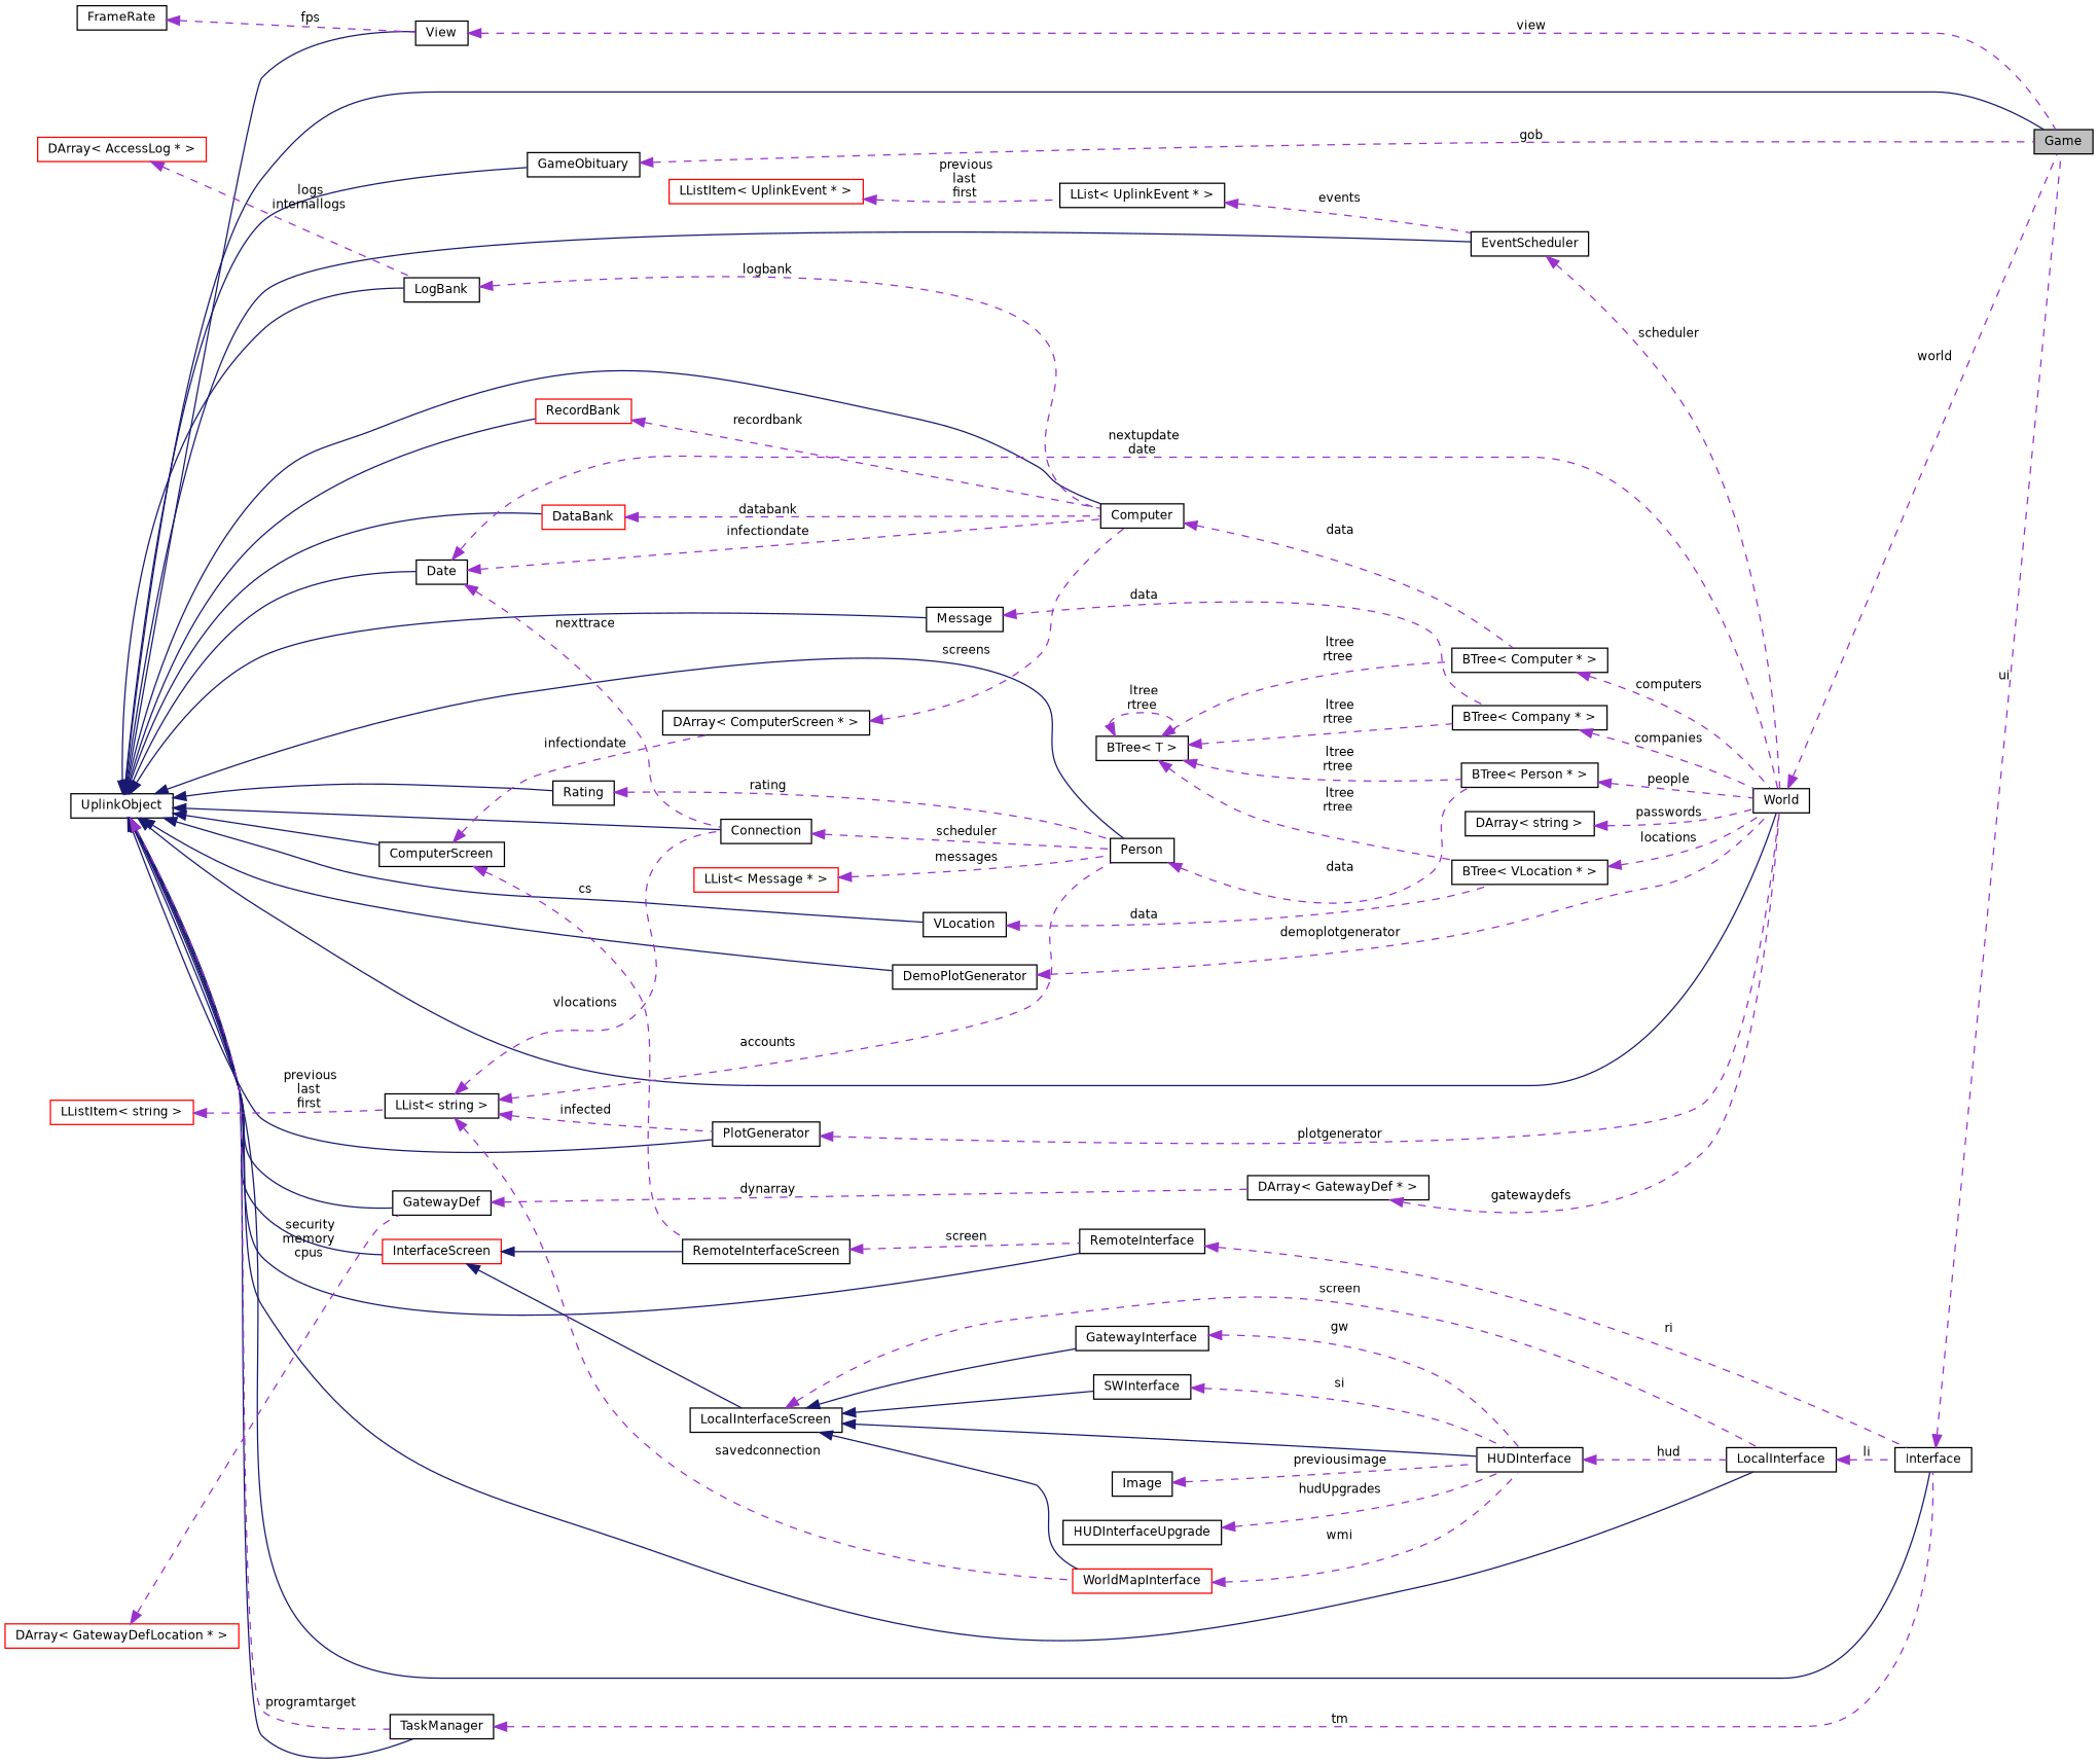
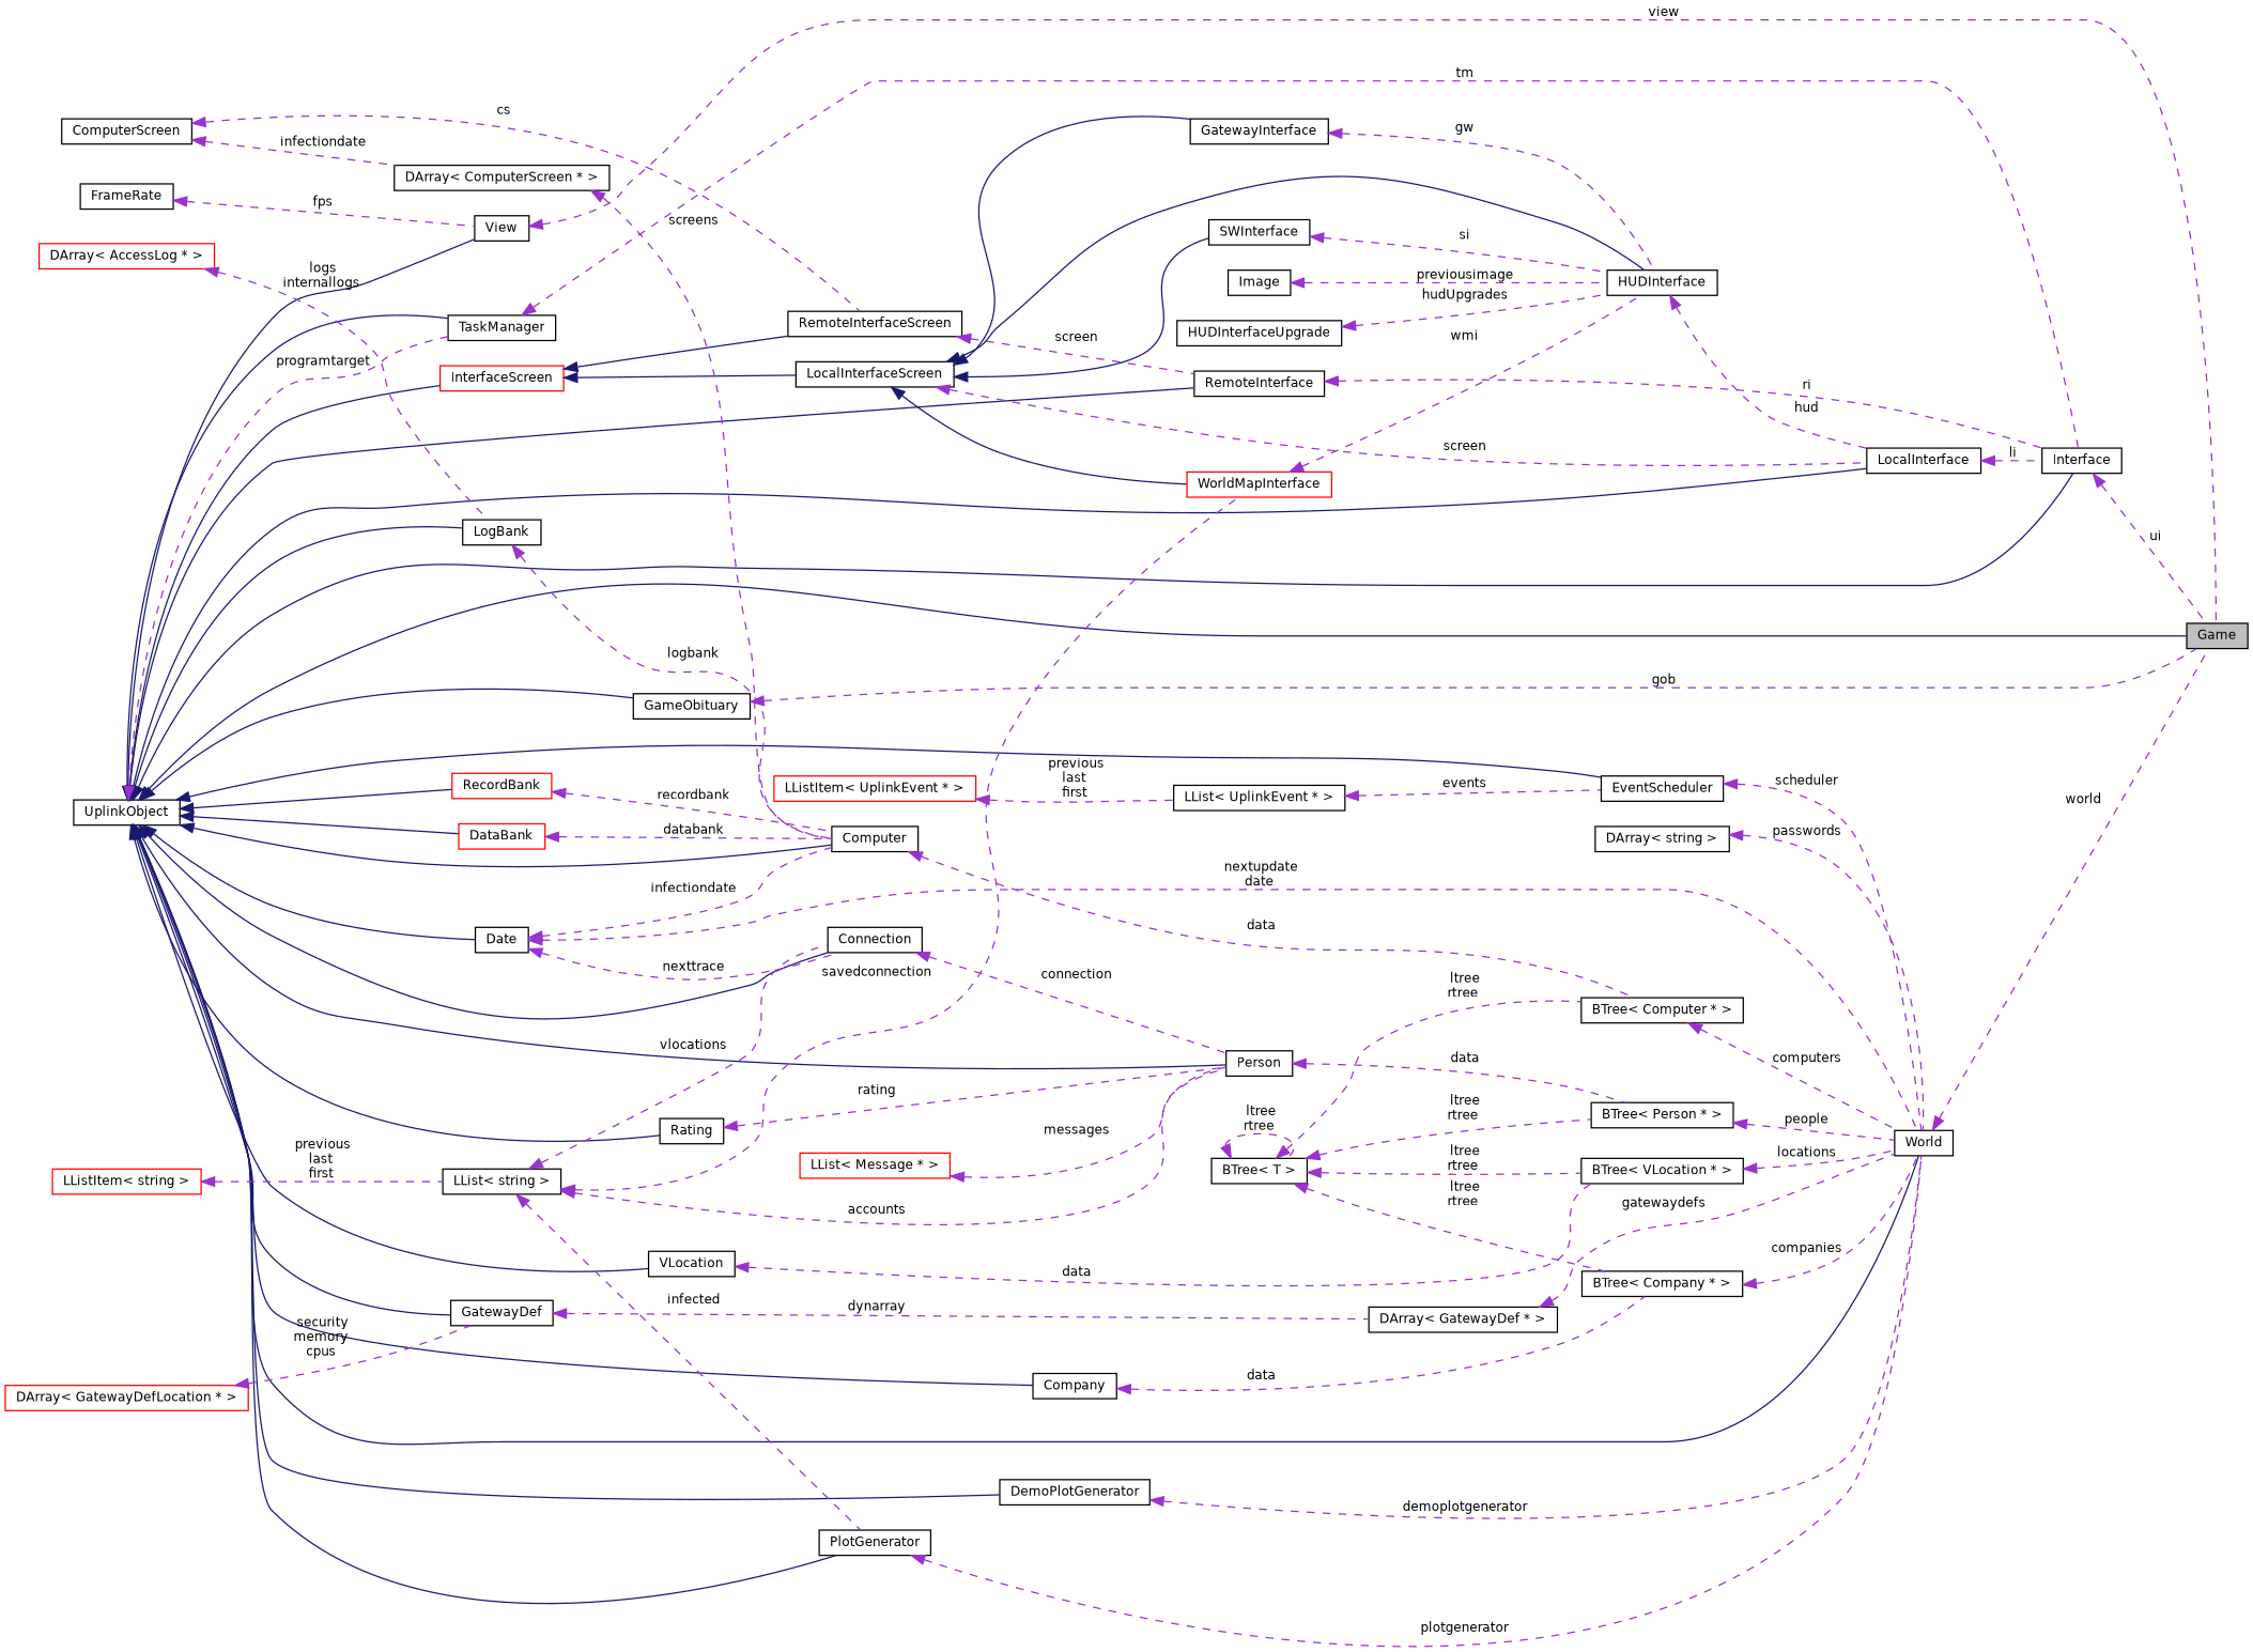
  digraph {
    rankdir=LR
    node [color=black fillcolor=white fontname=Helvetica fontsize=10 shape=record style=filled]
    edge [color=darkorchid3 dir=back fontname=Helvetica fontsize=10 labelfontname=Helvetica labelfontsize=10 style=dashed]
    n1 [fillcolor=grey75 fontcolor=black height=0.2 label=Game width=0.4]
    n2 [height=0.2 label=UplinkObject width=0.4]
    n3 [height=0.2 label=View width=0.4]
    n4 [height=0.2 label=GameObituary width=0.4]
    n5 [height=0.2 label=World width=0.4]
    n6 [height=0.2 label=Computer width=0.4]
    n7 [height=0.2 label=LogBank width=0.4]
    n8 [color=red height=0.2 label=RecordBank width=0.4]
    n9 [color=red height=0.2 label=DataBank width=0.4]
    n10 [height=0.2 label=ComputerScreen width=0.4]
    n11 [height=0.2 label=Date width=0.4]
    n12 [height=0.2 label=PlotGenerator width=0.4]
-   n13 [height=0.2 label=Message width=0.4]
+   n13 [height=0.2 label=Company width=0.4]
    n14 [height=0.2 label=VLocation width=0.4]
    n15 [height=0.2 label=Person width=0.4]
    n16 [height=0.2 label=Rating width=0.4]
    n17 [height=0.2 label=Connection width=0.4]
    n18 [height=0.2 label=EventScheduler width=0.4]
    n19 [height=0.2 label=DemoPlotGenerator width=0.4]
    n20 [height=0.2 label=GatewayDef width=0.4]
    n21 [height=0.2 label=Interface width=0.4]
    n22 [height=0.2 label=LocalInterface width=0.4]
    n23 [color=red height=0.2 label=InterfaceScreen width=0.4]
    n24 [height=0.2 label=RemoteInterface width=0.4]
    n25 [height=0.2 label=TaskManager width=0.4]
    n26 [height=0.2 label="BTree\< Computer * \>" width=0.4]
    n27 [height=0.2 label="DArray\< ComputerScreen * \>" width=0.4]
    n28 [height=0.2 label=RemoteInterfaceScreen width=0.4]
    n29 [height=0.2 label="BTree\< Company * \>" width=0.4]
    n30 [height=0.2 label="BTree\< VLocation * \>" width=0.4]
    n31 [height=0.2 label="BTree\< Person * \>" width=0.4]
    n32 [height=0.2 label="DArray\< GatewayDef * \>" width=0.4]
    n33 [height=0.2 label=LocalInterfaceScreen width=0.4]
    n34 [height=0.2 label=FrameRate width=0.4]
    n35 [color=red height=0.2 label="DArray\< AccessLog * \>" width=0.4]
    n36 [height=0.2 label="BTree\< T \>" width=0.4]
    n37 [height=0.2 label="LList\< string \>" width=0.4]
    n38 [color=red height=0.2 label=WorldMapInterface width=0.4]
    n39 [height=0.2 label=HUDInterface width=0.4]
    n40 [color=red height=0.2 label="LListItem\< string \>" width=0.4]
    n41 [color=red height=0.2 label="LList\< Message * \>" width=0.4]
    n42 [height=0.2 label="DArray\< string \>" width=0.4]
    n43 [height=0.2 label="LList\< UplinkEvent * \>" width=0.4]
    n44 [color=red height=0.2 label="LListItem\< UplinkEvent * \>" width=0.4]
    n45 [color=red height=0.2 label="DArray\< GatewayDefLocation * \>" width=0.4]
    n46 [height=0.2 label=SWInterface width=0.4]
    n47 [height=0.2 label=GatewayInterface width=0.4]
    n48 [height=0.2 label=HUDInterfaceUpgrade width=0.4]
    n49 [height=0.2 label=Image width=0.4]
    n2 -> n1 [color=midnightblue style=solid]
    n2 -> n3 [color=midnightblue style=solid]
    n2 -> n4 [color=midnightblue style=solid]
    n2 -> n5 [color=midnightblue style=solid]
    n2 -> n6 [color=midnightblue style=solid]
    n2 -> n7 [color=midnightblue style=solid]
    n2 -> n8 [color=midnightblue style=solid]
    n2 -> n9 [color=midnightblue style=solid]
-   n2 -> n10 [color=midnightblue style=solid]
    n2 -> n11 [color=midnightblue style=solid]
    n2 -> n12 [color=midnightblue style=solid]
    n2 -> n13 [color=midnightblue style=solid]
    n2 -> n14 [color=midnightblue style=solid]
    n2 -> n15 [color=midnightblue style=solid]
    n2 -> n16 [color=midnightblue style=solid]
    n2 -> n17 [color=midnightblue style=solid]
    n2 -> n18 [color=midnightblue style=solid]
    n2 -> n19 [color=midnightblue style=solid]
    n2 -> n20 [color=midnightblue style=solid]
    n2 -> n21 [color=midnightblue style=solid]
    n2 -> n22 [color=midnightblue style=solid]
    n2 -> n23 [color=midnightblue style=solid]
    n2 -> n24 [color=midnightblue style=solid]
    n2 -> n25 [color=midnightblue style=solid]
    n2 -> n25 [label=" programtarget"]
    n3 -> n1 [label=" view"]
    n4 -> n1 [label=" gob"]
    n5 -> n1 [label=" world"]
    n6 -> n26 [label=" data"]
    n7 -> n6 [label=" logbank"]
    n8 -> n6 [label=" recordbank"]
    n9 -> n6 [label=" databank"]
    n10 -> n27 [label=" infectiondate"]
    n10 -> n28 [label=" cs"]
    n11 -> n5 [label=" nextupdate\ndate"]
    n11 -> n6 [label=" infectiondate"]
    n11 -> n17 [label=" nexttrace"]
    n12 -> n5 [label=" plotgenerator"]
    n13 -> n29 [label=" data"]
    n14 -> n30 [label=" data"]
    n15 -> n31 [label=" data"]
    n16 -> n15 [label=" rating"]
-   n17 -> n15 [label=" scheduler"]
+   n17 -> n15 [label=" connection"]
    n18 -> n5 [label=" scheduler"]
    n19 -> n5 [label=" demoplotgenerator"]
    n20 -> n32 [label=" dynarray"]
    n21 -> n1 [label=" ui"]
    n22 -> n21 [label=" li"]
    n23 -> n28 [color=midnightblue style=solid]
    n23 -> n33 [color=midnightblue style=solid]
    n24 -> n21 [label=" ri"]
    n25 -> n21 [label=" tm"]
    n26 -> n5 [label=" computers"]
    n27 -> n6 [label=" screens"]
    n28 -> n24 [label=" screen"]
    n29 -> n5 [label=" companies"]
    n30 -> n5 [label=" locations"]
    n31 -> n5 [label=" people"]
    n32 -> n5 [label=" gatewaydefs"]
    n33 -> n22 [label=" screen"]
    n33 -> n38 [color=midnightblue style=solid]
    n33 -> n39 [color=midnightblue style=solid]
    n33 -> n46 [color=midnightblue style=solid]
    n33 -> n47 [color=midnightblue style=solid]
    n34 -> n3 [label=" fps"]
    n35 -> n7 [label=" logs\ninternallogs"]
    n36 -> n26 [label=" ltree\nrtree"]
    n36 -> n29 [label=" ltree\nrtree"]
    n36 -> n30 [label=" ltree\nrtree"]
    n36 -> n31 [label=" ltree\nrtree"]
    n36 -> n36 [label=" ltree\nrtree"]
    n37 -> n12 [label=" infected"]
    n37 -> n15 [label=" accounts"]
    n37 -> n17 [label=" vlocations"]
    n37 -> n38 [label=" savedconnection"]
    n38 -> n39 [label=" wmi"]
    n39 -> n22 [label=" hud"]
    n40 -> n37 [label=" previous\nlast\nfirst"]
    n41 -> n15 [label=" messages"]
    n42 -> n5 [label=" passwords"]
    n43 -> n18 [label=" events"]
    n44 -> n43 [label=" previous\nlast\nfirst"]
    n45 -> n20 [label=" security\nmemory\ncpus"]
    n46 -> n39 [label=" si"]
    n47 -> n39 [label=" gw"]
    n48 -> n39 [label=" hudUpgrades"]
    n49 -> n39 [label=" previousimage"]
  }
